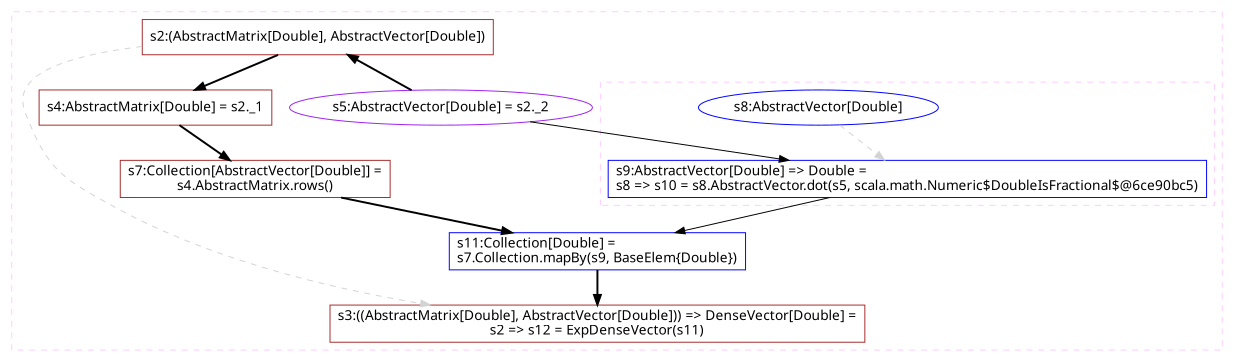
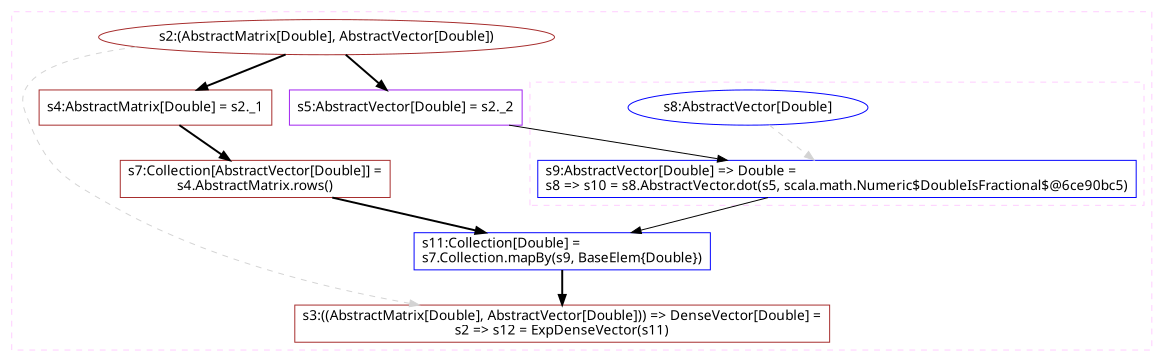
  digraph {
    concentrate=true
    fontname="Noto Sans"
    node [color=brown fontname="Noto Sans" shape=box]
    edge [fontname="Noto Sans" style=bold]
-   n1 [label="s2:(AbstractMatrix[Double], AbstractVector[Double])"]
+   n1 [label="s2:(AbstractMatrix[Double], AbstractVector[Double])" shape=""]
    n2 [label="s3:((AbstractMatrix[Double], AbstractVector[Double])) => DenseVector[Double] =\ls2 => s12 = ExpDenseVector(s11)"]
    n3 [color=blue label="s8:AbstractVector[Double]" shape=""]
    n4 [color=blue label="s9:AbstractVector[Double] => Double =\ls8 => s10 = s8.AbstractVector.dot(s5, scala.math.Numeric$DoubleIsFractional$@6ce90bc5)"]
    n5 [label="s4:AbstractMatrix[Double] = s2._1"]
    n6 [label="s7:Collection[AbstractVector[Double]] =\ls4.AbstractMatrix.rows()"]
-   n7 [color=purple label="s5:AbstractVector[Double] = s2._2" shape=ellipse]
+   n7 [color=purple label="s5:AbstractVector[Double] = s2._2"]
    n8 [color=blue label="s11:Collection[Double] =\ls7.Collection.mapBy(s9, BaseElem{Double})"]
    subgraph cluster_1 {
      color="#FFCCFF"
      style=dashed
      n5
      n6
      n7
      n8
      subgraph sub_2 {
        color="#FFCCFF"
        rank=source
        style=dashed
        n1
      }
      subgraph sub_3 {
        color="#FFCCFF"
        rank=sink
        style=dashed
        n2
      }
      subgraph cluster_4 {
        color="#FFCCFF"
        style=dashed
        subgraph sub_5 {
          color="#FFCCFF"
          rank=source
          style=dashed
          n3
        }
        subgraph sub_6 {
          color="#FFCCFF"
          rank=sink
          style=dashed
          n4
        }
      }
    }
    n1 -> n2 [color=lightgray style=dashed weight=0]
    n1 -> n5
-   n7 -> n1
+   n1 -> n7
    n3 -> n4 [color=lightgray style=dashed weight=0]
    n3 -> n4 [style=solid]
    n4 -> n8 [style=solid]
    n5 -> n6
    n6 -> n8
    n7 -> n4 [style=solid]
    n8 -> n2
  }
